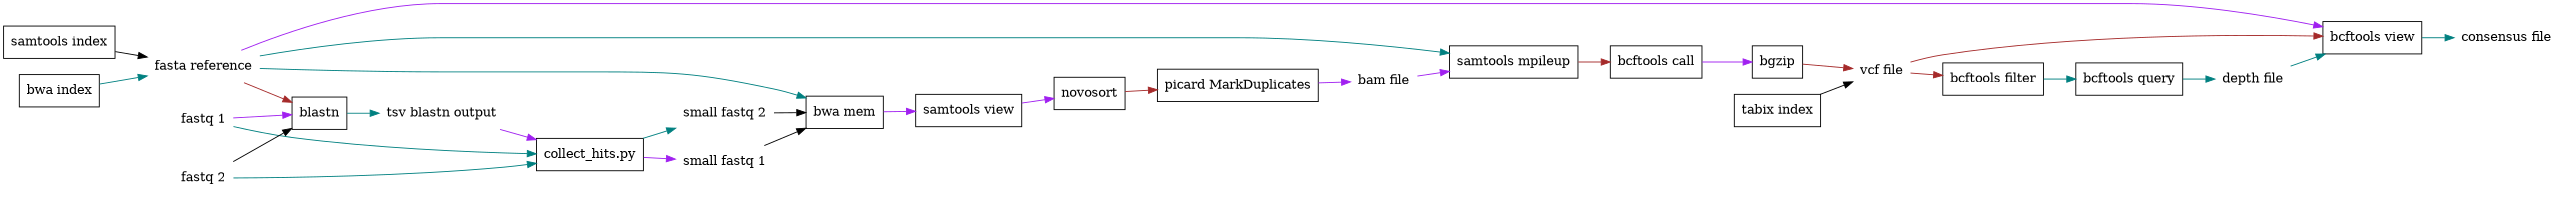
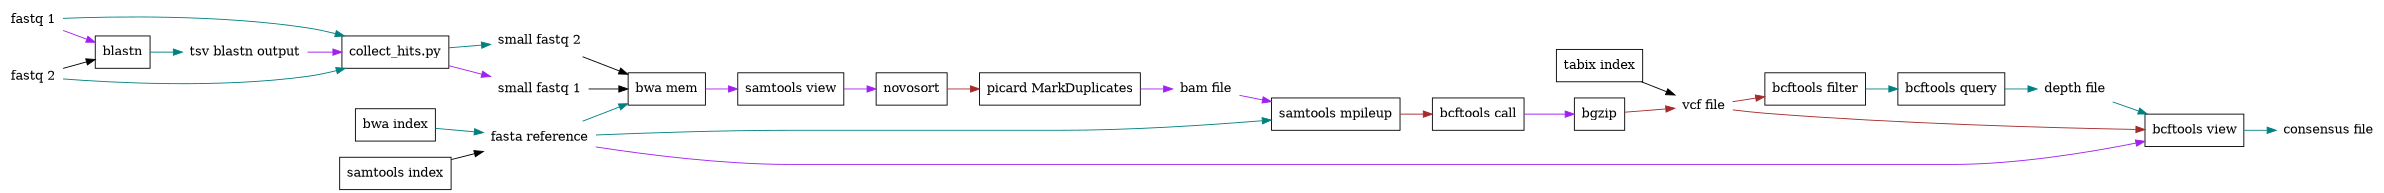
  digraph {
    fontname="DejaVu Serif"
    rankdir=LR
    node [fontname="DejaVu Serif" shape=box]
    edge [color=teal fontname="DejaVu Serif"]
    "fastq 1" [shape=none]
    blastn
    "collect_hits.py"
    "tsv blastn output" [shape=none]
    "small fastq 1" [shape=none]
    "small fastq 2" [shape=none]
    "fastq 2" [shape=none]
    "bwa mem"
    "samtools view"
    "fasta reference" [shape=none]
    "samtools mpileup"
    n12 [label="bcftools view"]
    "bcftools call"
    "consensus file" [shape=none]
    "bam file" [shape=none]
    "vcf file" [shape=none]
    "bcftools filter"
    "bcftools query"
    "depth file" [shape=none]
    novosort
    "picard MarkDuplicates"
    "samtools index"
    "bwa index"
    bgzip
    "tabix index"
    "fastq 1" -> blastn [color=purple]
    "fastq 1" -> "collect_hits.py"
    blastn -> "tsv blastn output"
    "collect_hits.py" -> "small fastq 1" [color=purple]
    "collect_hits.py" -> "small fastq 2"
    "tsv blastn output" -> "collect_hits.py" [color=purple]
    "small fastq 1" -> "bwa mem" [color=black]
    "small fastq 2" -> "bwa mem" [color=black]
    "fastq 2" -> blastn [color=black]
    "fastq 2" -> "collect_hits.py"
    "bwa mem" -> "samtools view" [color=purple]
    "samtools view" -> novosort [color=purple]
-   "fasta reference" -> blastn [color=brown]
    "fasta reference" -> "bwa mem"
    "fasta reference" -> "samtools mpileup"
    "fasta reference" -> n12 [color=purple]
    "samtools mpileup" -> "bcftools call" [color=brown]
    n12 -> "consensus file"
    "bcftools call" -> bgzip [color=purple]
    "bam file" -> "samtools mpileup" [color=purple]
    "vcf file" -> n12 [color=brown]
    "vcf file" -> "bcftools filter" [color=brown]
    "bcftools filter" -> "bcftools query"
    "bcftools query" -> "depth file"
    "depth file" -> n12
    novosort -> "picard MarkDuplicates" [color=brown]
    "picard MarkDuplicates" -> "bam file" [color=purple]
    "samtools index" -> "fasta reference" [color=black]
    "bwa index" -> "fasta reference"
    bgzip -> "vcf file" [color=brown]
    "tabix index" -> "vcf file" [color=black]
  }
